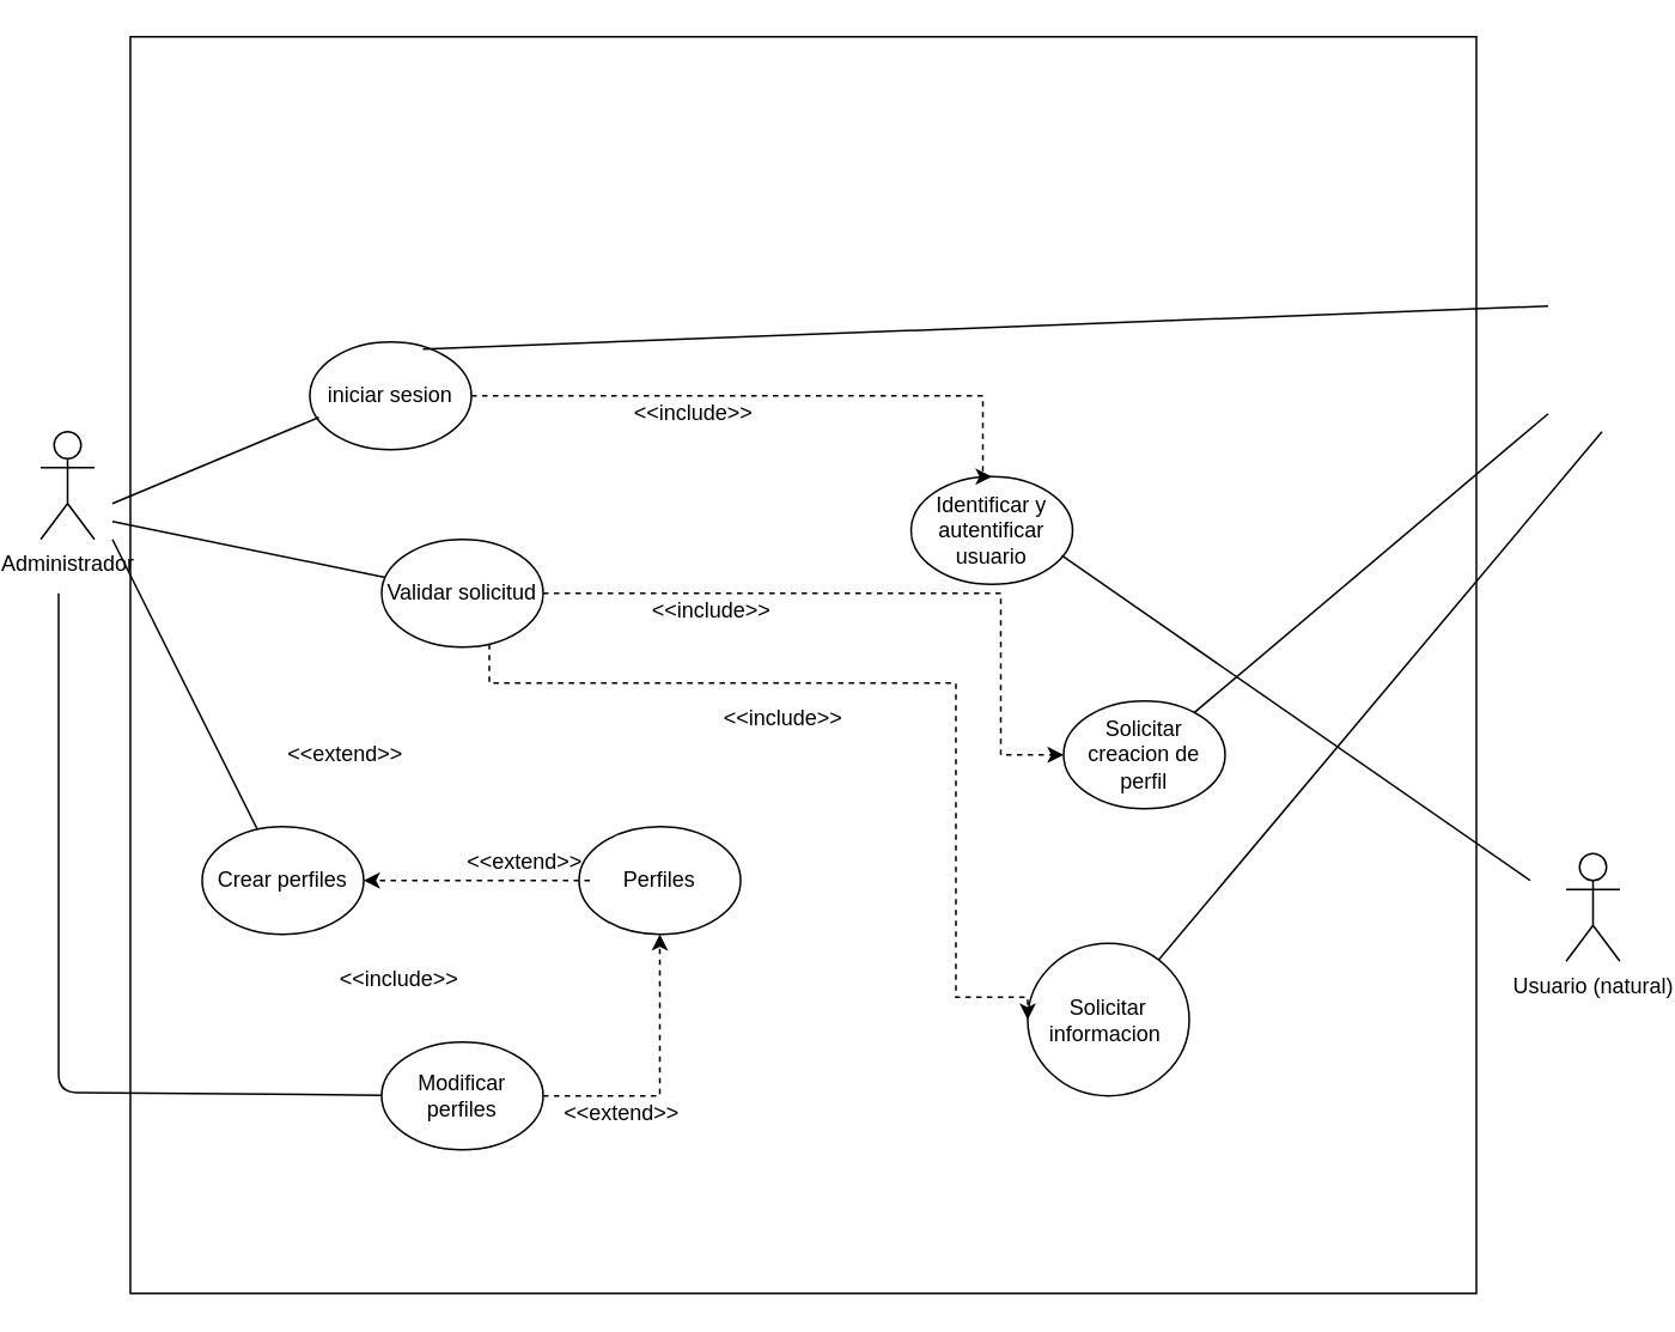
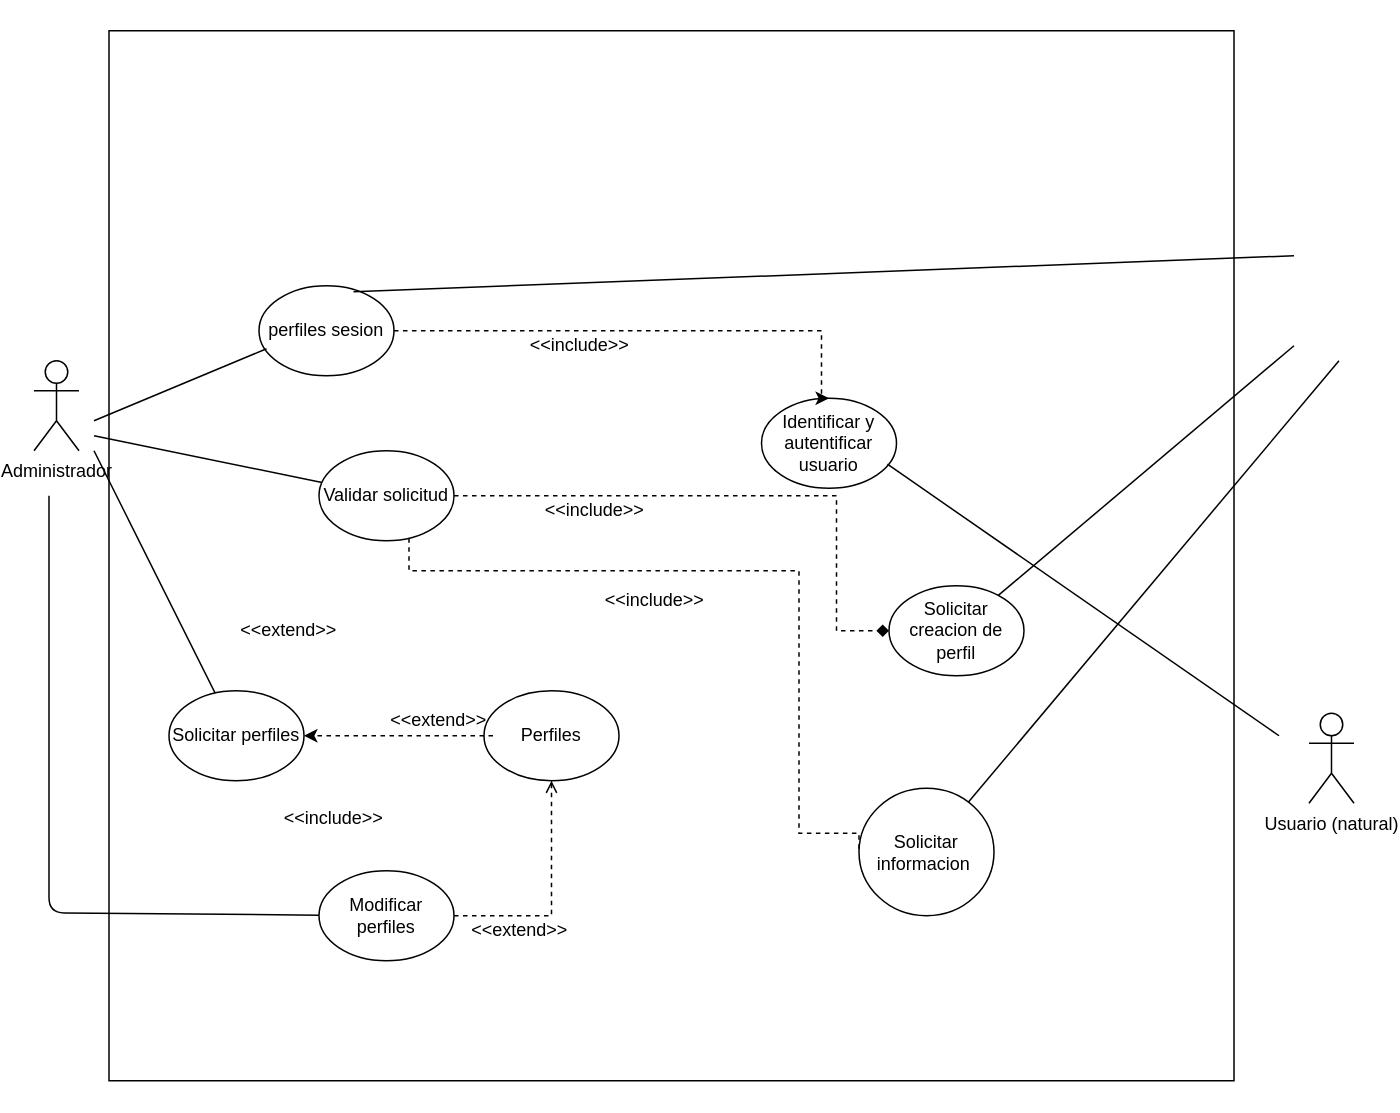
  <mxCell id="0" />
  <mxCell id="1" parent="0" />
  <mxCell id="2" value="" style="rounded=0;whiteSpace=wrap;html=1;" vertex="1" parent="1"><mxGeometry x="70" y="20" width="750" height="700" as="geometry" /></mxCell>
  <mxCell id="3" value="Administrador" style="shape=umlActor;verticalLabelPosition=bottom;verticalAlign=top;html=1;outlineConnect=0;" vertex="1" parent="1"><mxGeometry x="20" y="240" width="30" height="60" as="geometry" /></mxCell>
- <mxCell id="4" value="iniciar sesion" style="ellipse;whiteSpace=wrap;html=1;" vertex="1" parent="1"><mxGeometry x="170" y="190" width="90" height="60" as="geometry" /></mxCell>
+ <mxCell id="4" value="perfiles sesion" style="ellipse;whiteSpace=wrap;html=1;" vertex="1" parent="1"><mxGeometry x="170" y="190" width="90" height="60" as="geometry" /></mxCell>
  <mxCell id="5" value="Validar solicitud" style="ellipse;whiteSpace=wrap;html=1;" vertex="1" parent="1"><mxGeometry x="210" y="300" width="90" height="60" as="geometry" /></mxCell>
  <mxCell id="6" value="Identificar y autentificar usuario" style="ellipse;whiteSpace=wrap;html=1;" vertex="1" parent="1"><mxGeometry x="505" y="265" width="90" height="60" as="geometry" /></mxCell>
- <mxCell id="7" value="Crear perfiles" style="ellipse;whiteSpace=wrap;html=1;" vertex="1" parent="1"><mxGeometry x="110" y="460" width="90" height="60" as="geometry" /></mxCell>
+ <mxCell id="7" value="Solicitar perfiles" style="ellipse;whiteSpace=wrap;html=1;" vertex="1" parent="1"><mxGeometry x="110" y="460" width="90" height="60" as="geometry" /></mxCell>
  <mxCell id="8" value="Perfiles" style="ellipse;whiteSpace=wrap;html=1;" vertex="1" parent="1"><mxGeometry x="320" y="460" width="90" height="60" as="geometry" /></mxCell>
  <mxCell id="9" value="Modificar perfiles" style="ellipse;whiteSpace=wrap;html=1;" vertex="1" parent="1"><mxGeometry x="210" y="580" width="90" height="60" as="geometry" /></mxCell>
  <mxCell id="10" value="Solicitar creacion de perfil" style="ellipse;whiteSpace=wrap;html=1;" vertex="1" parent="1"><mxGeometry x="590" y="390" width="90" height="60" as="geometry" /></mxCell>
  <mxCell id="11" value="Solicitar informacion&amp;nbsp;" style="ellipse;whiteSpace=wrap;html=1;" vertex="1" parent="1"><mxGeometry x="570" y="525" width="90" height="85" as="geometry" /></mxCell>
  <mxCell id="12" value="Usuario (natural)" style="shape=umlActor;verticalLabelPosition=bottom;verticalAlign=top;html=1;outlineConnect=0;" vertex="1" parent="1"><mxGeometry x="870" y="475" width="30" height="60" as="geometry" /></mxCell>
  <mxCell id="13" value="" style="endArrow=none;html=1;entryX=0.7;entryY=0.067;entryDx=0;entryDy=0;entryPerimeter=0;" edge="1" parent="1" target="4"><mxGeometry width="50" height="50" relative="1" as="geometry"><mxPoint x="860" y="170" as="sourcePoint" /><mxPoint x="60" y="-240" as="targetPoint" /></mxGeometry></mxCell>
  <mxCell id="14" value="" style="endArrow=none;html=1;exitX=0.056;exitY=0.7;exitDx=0;exitDy=0;exitPerimeter=0;" edge="1" parent="1" source="4"><mxGeometry width="50" height="50" relative="1" as="geometry"><mxPoint x="870" y="180" as="sourcePoint" /><mxPoint x="60" y="280" as="targetPoint" /></mxGeometry></mxCell>
  <mxCell id="15" value="" style="endArrow=none;html=1;entryX=0.933;entryY=0.733;entryDx=0;entryDy=0;entryPerimeter=0;" edge="1" parent="1" target="6"><mxGeometry width="50" height="50" relative="1" as="geometry"><mxPoint x="850" y="490" as="sourcePoint" /><mxPoint x="279.699" y="236.535" as="targetPoint" /></mxGeometry></mxCell>
  <mxCell id="16" value="" style="endArrow=none;html=1;" edge="1" parent="1" target="10"><mxGeometry width="50" height="50" relative="1" as="geometry"><mxPoint x="860" y="230" as="sourcePoint" /><mxPoint x="289.699" y="246.535" as="targetPoint" /></mxGeometry></mxCell>
  <mxCell id="17" value="" style="endArrow=none;html=1;" edge="1" parent="1" target="11"><mxGeometry width="50" height="50" relative="1" as="geometry"><mxPoint x="890" y="240" as="sourcePoint" /><mxPoint x="299.699" y="256.535" as="targetPoint" /></mxGeometry></mxCell>
  <mxCell id="18" value="" style="endArrow=none;html=1;" edge="1" parent="1" source="7"><mxGeometry width="50" height="50" relative="1" as="geometry"><mxPoint x="185.04" y="242" as="sourcePoint" /><mxPoint x="60" y="300" as="targetPoint" /></mxGeometry></mxCell>
  <mxCell id="19" value="" style="endArrow=none;html=1;" edge="1" parent="1" source="9"><mxGeometry width="50" height="50" relative="1" as="geometry"><mxPoint x="195.04" y="252" as="sourcePoint" /><mxPoint x="30" y="330" as="targetPoint" /><Array as="points"><mxPoint x="30" y="608" /></Array></mxGeometry></mxCell>
  <mxCell id="20" style="edgeStyle=orthogonalEdgeStyle;orthogonalLoop=1;jettySize=auto;html=1;horizontal=1;jumpStyle=none;rounded=0;dashed=1;entryX=0.5;entryY=0;entryDx=0;entryDy=0;" edge="1" parent="1" target="6"><mxGeometry relative="1" as="geometry"><mxPoint x="260" y="220" as="sourcePoint" /><mxPoint x="511" y="-70" as="targetPoint" /><Array as="points"><mxPoint x="260" y="220" /><mxPoint x="545" y="220" /></Array></mxGeometry></mxCell>
  <mxCell id="21" value="&amp;lt;&amp;lt;include&amp;gt;&amp;gt;" style="text;html=1;strokeColor=none;fillColor=none;align=center;verticalAlign=middle;whiteSpace=wrap;rounded=0;" vertex="1" parent="1"><mxGeometry x="363.5" y="220" width="40" height="20" as="geometry" /></mxCell>
- <mxCell id="22" style="edgeStyle=orthogonalEdgeStyle;orthogonalLoop=1;jettySize=auto;html=1;horizontal=1;jumpStyle=none;rounded=0;dashed=1;" edge="1" parent="1" source="5" target="10"><mxGeometry relative="1" as="geometry"><mxPoint x="270" y="230" as="sourcePoint" /><mxPoint x="555" y="250" as="targetPoint" /><Array as="points"><mxPoint x="555" y="330" /><mxPoint x="555" y="420" /></Array></mxGeometry></mxCell>
+ <mxCell id="22" style="edgeStyle=orthogonalEdgeStyle;orthogonalLoop=1;jettySize=auto;html=1;horizontal=1;jumpStyle=none;rounded=0;dashed=1;endArrow=diamond;" edge="1" parent="1" source="5" target="10"><mxGeometry relative="1" as="geometry"><mxPoint x="270" y="230" as="sourcePoint" /><mxPoint x="555" y="250" as="targetPoint" /><Array as="points"><mxPoint x="555" y="330" /><mxPoint x="555" y="420" /></Array></mxGeometry></mxCell>
  <mxCell id="23" value="&amp;lt;&amp;lt;include&amp;gt;&amp;gt;" style="text;html=1;strokeColor=none;fillColor=none;align=center;verticalAlign=middle;whiteSpace=wrap;rounded=0;" vertex="1" parent="1"><mxGeometry x="373.5" y="330" width="40" height="20" as="geometry" /></mxCell>
- <mxCell id="24" style="edgeStyle=orthogonalEdgeStyle;orthogonalLoop=1;jettySize=auto;html=1;horizontal=1;jumpStyle=none;rounded=0;dashed=1;entryX=0;entryY=0.5;entryDx=0;entryDy=0;" edge="1" parent="1" source="5" target="11"><mxGeometry relative="1" as="geometry"><mxPoint x="270" y="340" as="sourcePoint" /><mxPoint x="580" y="430" as="targetPoint" /><Array as="points"><mxPoint x="270" y="380" /><mxPoint x="530" y="380" /><mxPoint x="530" y="555" /></Array></mxGeometry></mxCell>
+ <mxCell id="24" style="edgeStyle=orthogonalEdgeStyle;orthogonalLoop=1;jettySize=auto;html=1;horizontal=1;jumpStyle=none;rounded=0;dashed=1;entryX=0;entryY=0.5;entryDx=0;entryDy=0;endArrow=none;" edge="1" parent="1" source="5" target="11"><mxGeometry relative="1" as="geometry"><mxPoint x="270" y="340" as="sourcePoint" /><mxPoint x="580" y="430" as="targetPoint" /><Array as="points"><mxPoint x="270" y="380" /><mxPoint x="530" y="380" /><mxPoint x="530" y="555" /></Array></mxGeometry></mxCell>
  <mxCell id="25" value="&amp;lt;&amp;lt;include&amp;gt;&amp;gt;" style="text;html=1;strokeColor=none;fillColor=none;align=center;verticalAlign=middle;whiteSpace=wrap;rounded=0;" vertex="1" parent="1"><mxGeometry x="413.5" y="390" width="40" height="20" as="geometry" /></mxCell>
  <mxCell id="26" style="edgeStyle=orthogonalEdgeStyle;orthogonalLoop=1;jettySize=auto;html=1;horizontal=1;jumpStyle=none;rounded=0;dashed=1;entryX=1;entryY=0.5;entryDx=0;entryDy=0;" edge="1" parent="1" target="7"><mxGeometry relative="1" as="geometry"><mxPoint x="326" y="490" as="sourcePoint" /><mxPoint x="555" y="250" as="targetPoint" /><Array as="points"><mxPoint x="326" y="490" /></Array></mxGeometry></mxCell>
  <mxCell id="27" value="" style="endArrow=none;html=1;" edge="1" parent="1" source="5"><mxGeometry width="50" height="50" relative="1" as="geometry"><mxPoint x="185.04" y="242" as="sourcePoint" /><mxPoint x="60" y="290" as="targetPoint" /></mxGeometry></mxCell>
  <mxCell id="28" value="&amp;lt;&amp;lt;extend&amp;gt;&amp;gt;" style="text;html=1;strokeColor=none;fillColor=none;align=center;verticalAlign=middle;whiteSpace=wrap;rounded=0;" vertex="1" parent="1"><mxGeometry x="170" y="410" width="40" height="20" as="geometry" /></mxCell>
- <mxCell id="29" style="edgeStyle=orthogonalEdgeStyle;orthogonalLoop=1;jettySize=auto;html=1;horizontal=1;jumpStyle=none;rounded=0;dashed=1;entryX=0.5;entryY=1;entryDx=0;entryDy=0;" edge="1" parent="1" source="9" target="8"><mxGeometry relative="1" as="geometry"><mxPoint x="336" y="500" as="sourcePoint" /><mxPoint x="210" y="500" as="targetPoint" /><Array as="points"><mxPoint x="365" y="610" /></Array></mxGeometry></mxCell>
+ <mxCell id="29" style="edgeStyle=orthogonalEdgeStyle;orthogonalLoop=1;jettySize=auto;html=1;horizontal=1;jumpStyle=none;rounded=0;dashed=1;entryX=0.5;entryY=1;entryDx=0;entryDy=0;endArrow=open;" edge="1" parent="1" source="9" target="8"><mxGeometry relative="1" as="geometry"><mxPoint x="336" y="500" as="sourcePoint" /><mxPoint x="210" y="500" as="targetPoint" /><Array as="points"><mxPoint x="365" y="610" /></Array></mxGeometry></mxCell>
  <mxCell id="30" value="&amp;lt;&amp;lt;extend&amp;gt;&amp;gt;" style="text;html=1;strokeColor=none;fillColor=none;align=center;verticalAlign=middle;whiteSpace=wrap;rounded=0;" vertex="1" parent="1"><mxGeometry x="323.5" y="610" width="40" height="20" as="geometry" /></mxCell>
  <mxCell id="31" value="&amp;lt;&amp;lt;extend&amp;gt;&amp;gt;" style="text;html=1;strokeColor=none;fillColor=none;align=center;verticalAlign=middle;whiteSpace=wrap;rounded=0;" vertex="1" parent="1"><mxGeometry x="270" y="470" width="40" height="20" as="geometry" /></mxCell>
  <mxCell id="32" value="&amp;lt;&amp;lt;include&amp;gt;&amp;gt;" style="text;html=1;strokeColor=none;fillColor=none;align=center;verticalAlign=middle;whiteSpace=wrap;rounded=0;" vertex="1" parent="1"><mxGeometry x="200" y="535" width="40" height="20" as="geometry" /></mxCell>
